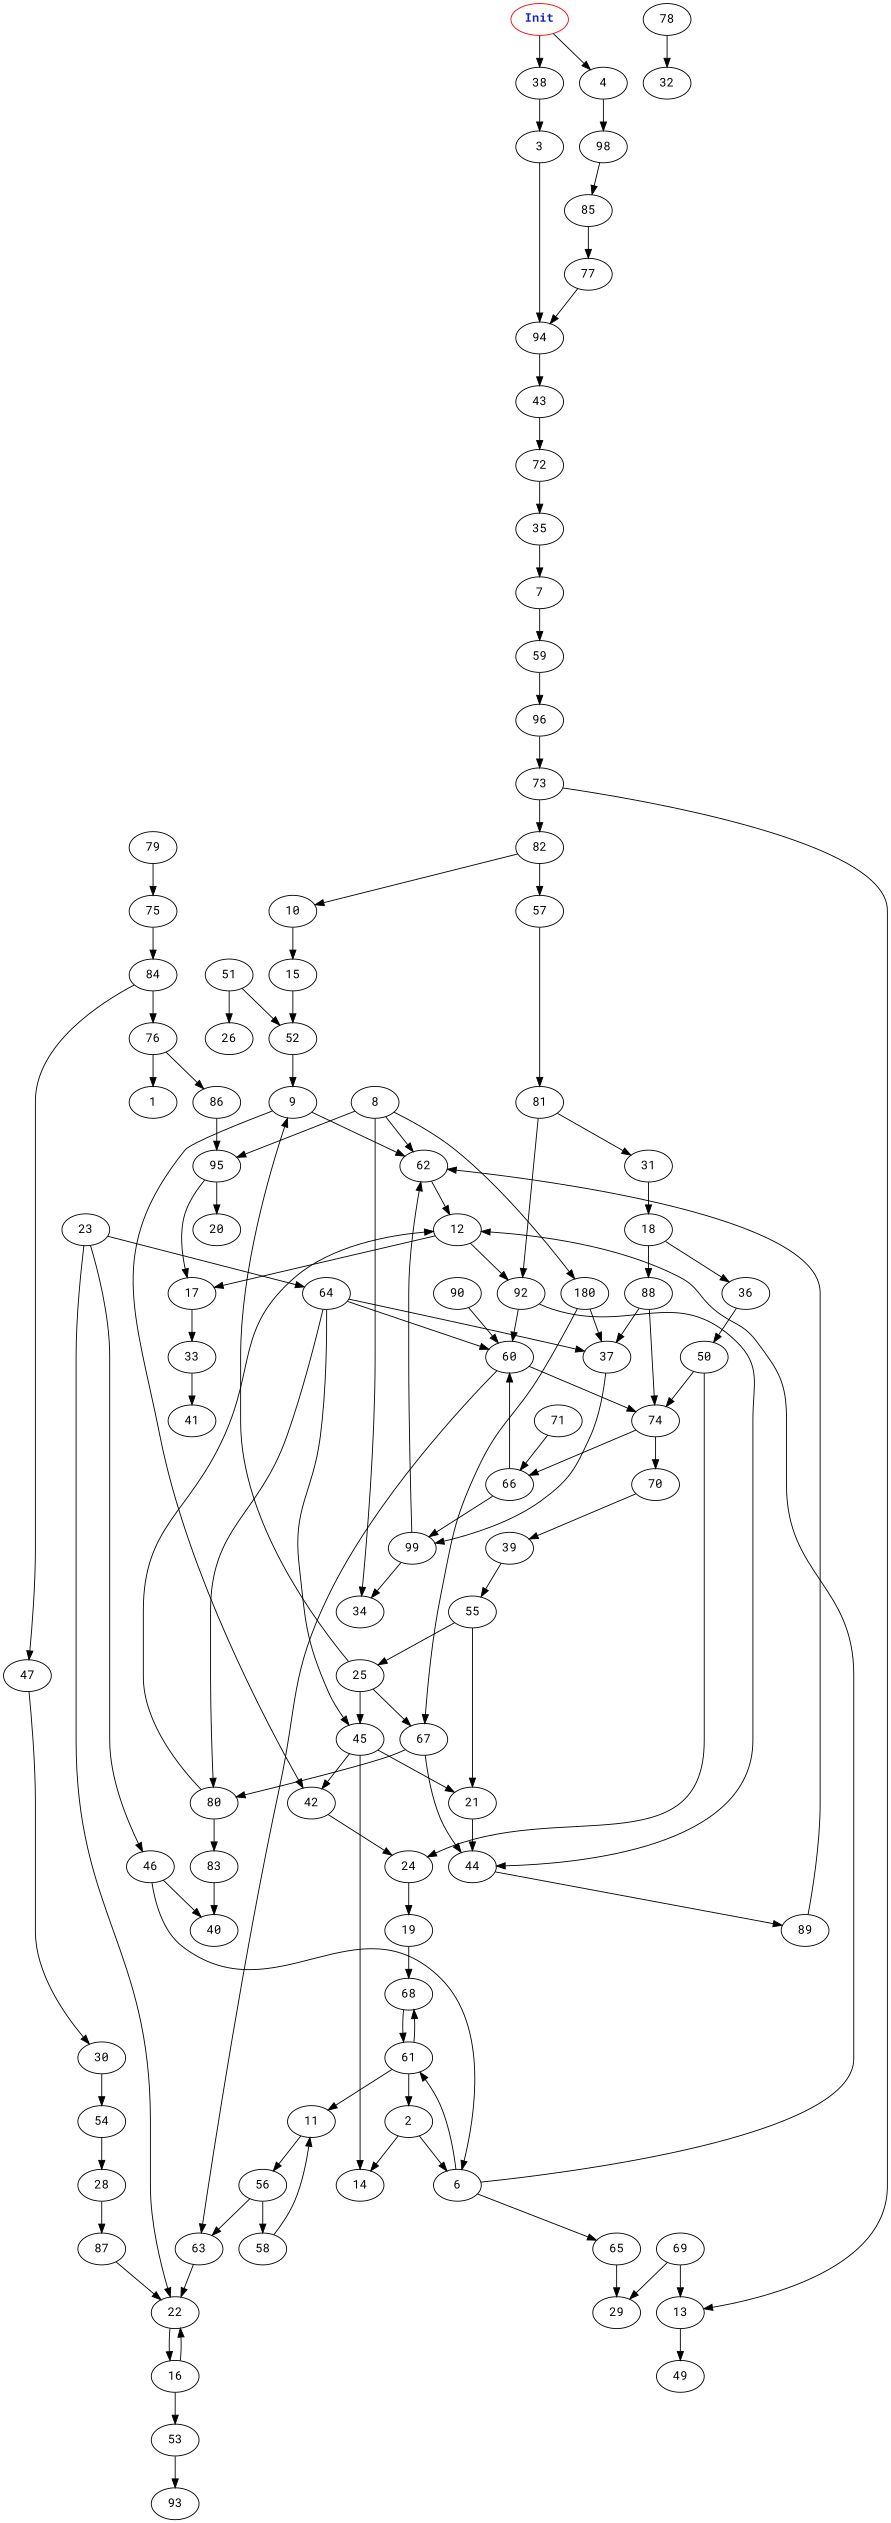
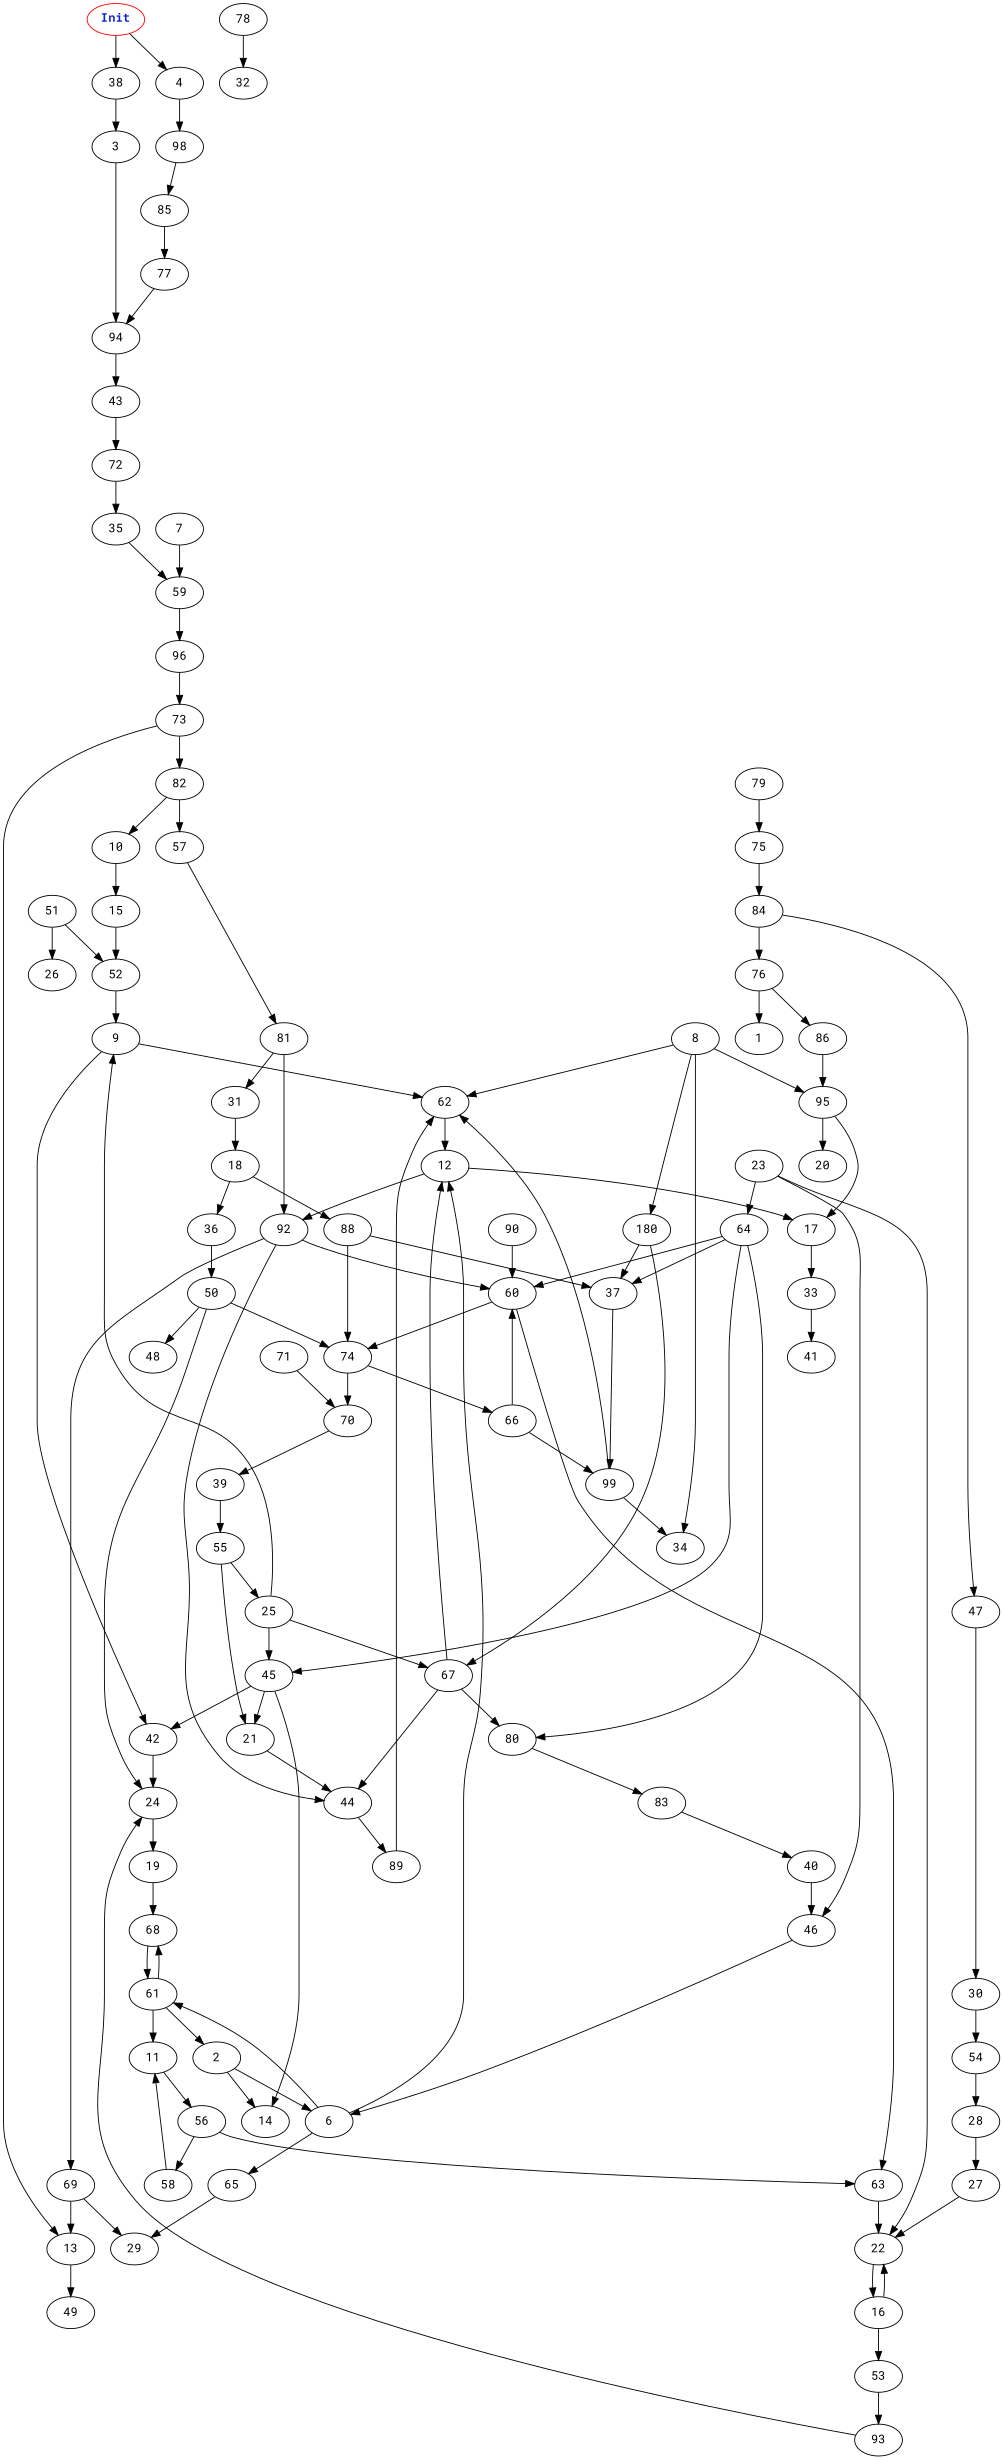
  digraph {
    fontname="Roboto Mono"
    node [fontname="Roboto Mono"]
    edge [fontname="Roboto Mono" weight=1.0]
    n1 [color=red fontcolor="#1020d0" label=<<b>Init</b>>]
    38
    4
    3
    98
    78
    32
    90
    60
    74
    63
    70
    66
    22
    92
    69
    44
    84
    47
    76
    30
    1
    86
    54
    95
    28
-   87
+   87 [label=27]
    20
    17
    33
    29
    13
    49
    58
    11
    56
    50
    24
+   48
    51
    52
    26
    94
    85
    43
    77
    88
    37
    99
    39
    34
    62
    55
    25
    21
    45
    67
    9
    42
    14
    12
    80
    89
    8
    n65 [label=180]
    16
    53
    10
    15
    83
    19
    40
    68
    46
    61
    2
    6
    71
    65
    23
    64
    41
    93
    57
    81
    31
    18
    36
    79
    75
    72
    35
    96
    73
    82
    59
    7
    n1 -> 38 [weight=7.0]
    n1 -> 4 [weight=2.0]
    38 -> 3 [weight=8.0]
    4 -> 98 [weight=4.0]
    3 -> 94 [weight=6.0]
    98 -> 85
    78 -> 32 [weight=7.0]
    90 -> 60
    60 -> 74
    60 -> 63
    74 -> 70 [weight=6.0]
    74 -> 66 [weight=4.0]
    63 -> 22 [weight=9.0]
    70 -> 39
    66 -> 60 [weight=9.0]
    66 -> 99 [weight=6.0]
    22 -> 16 [weight=7.0]
    92 -> 60 [weight=8.0]
+   92 -> 69 [weight=4.0]
    92 -> 44
    69 -> 29 [weight=7.0]
    69 -> 13 [weight=5.0]
    44 -> 89
    84 -> 47
    84 -> 76 [weight=5.0]
    47 -> 30
    76 -> 1 [weight=8.0]
    76 -> 86 [weight=2.0]
    30 -> 54 [weight=4.0]
    86 -> 95 [weight=8.0]
    54 -> 28 [weight=8.0]
    95 -> 20 [weight=7.0]
    95 -> 17
    28 -> 87 [weight=7.0]
    87 -> 22 [weight=8.0]
    17 -> 33 [weight=4.0]
    33 -> 41 [weight=7.0]
    13 -> 49 [weight=5.0]
    58 -> 11 [weight=6.0]
    11 -> 56
    56 -> 63 [weight=5.0]
    56 -> 58 [weight=9.0]
    50 -> 74 [weight=9.0]
    50 -> 24 [weight=3.0]
+   50 -> 48 [weight=5.0]
    24 -> 19 [weight=7.0]
    51 -> 52 [weight=6.0]
    51 -> 26 [weight=6.0]
    52 -> 9 [weight=4.0]
    94 -> 43 [weight=5.0]
    85 -> 77 [weight=6.0]
    43 -> 72 [weight=7.0]
    77 -> 94 [weight=5.0]
    88 -> 74 [weight=5.0]
    88 -> 37 [weight=8.0]
    37 -> 99 [weight=8.0]
    99 -> 34 [weight=3.0]
    99 -> 62 [weight=8.0]
    39 -> 55 [weight=2.0]
    62 -> 12 [weight=8.0]
    55 -> 25 [weight=7.0]
    55 -> 21 [weight=9.0]
    25 -> 45 [weight=9.0]
    25 -> 67 [weight=5.0]
    25 -> 9 [weight=8.0]
    21 -> 44
    45 -> 21 [weight=4.0]
    45 -> 42 [weight=5.0]
    45 -> 14 [weight=7.0]
    67 -> 44 [weight=6.0]
-   80 -> 12
+   67 -> 12
    67 -> 80 [weight=9.0]
    9 -> 62 [weight=8.0]
    9 -> 42
    42 -> 24 [weight=5.0]
    12 -> 92 [weight=8.0]
    12 -> 17
    80 -> 83
    89 -> 62 [weight=7.0]
    8 -> 95 [weight=8.0]
    8 -> 34 [weight=5.0]
    8 -> 62 [weight=5.0]
    8 -> n65 [weight=3.0]
    n65 -> 37
    n65 -> 67 [weight=3.0]
    16 -> 22 [weight=9.0]
    16 -> 53 [weight=4.0]
    53 -> 93 [weight=9.0]
    10 -> 15 [weight=9.0]
    15 -> 52 [weight=5.0]
    83 -> 40
    19 -> 68 [weight=8.0]
-   46 -> 40 [weight=8.0]
+   40 -> 46 [weight=8.0]
    68 -> 61 [weight=9.0]
    46 -> 6 [weight=3.0]
    61 -> 11 [weight=8.0]
    61 -> 68
    61 -> 2
    2 -> 14 [weight=6.0]
    2 -> 6
    6 -> 12
    6 -> 61 [weight=7.0]
    6 -> 65
-   71 -> 66 [weight=3.0]
+   71 -> 70 [weight=3.0]
    65 -> 29 [weight=9.0]
    23 -> 22
    23 -> 46 [weight=8.0]
    23 -> 64 [weight=4.0]
    64 -> 60 [weight=3.0]
    64 -> 37 [weight=4.0]
    64 -> 45
    64 -> 80 [weight=3.0]
+   93 -> 24
    57 -> 81
    81 -> 92 [weight=9.0]
    81 -> 31
    31 -> 18 [weight=9.0]
    18 -> 88 [weight=9.0]
    18 -> 36 [weight=2.0]
    36 -> 50 [weight=9.0]
    79 -> 75
    75 -> 84 [weight=2.0]
    72 -> 35 [weight=5.0]
-   35 -> 7 [weight=4.0]
+   35 -> 59 [weight=4.0]
    96 -> 73 [weight=6.0]
    73 -> 13
    73 -> 82 [weight=6.0]
    82 -> 10
    82 -> 57 [weight=8.0]
    59 -> 96
    7 -> 59 [weight=7.0]
  }
